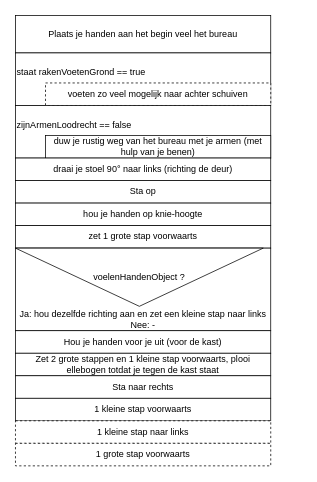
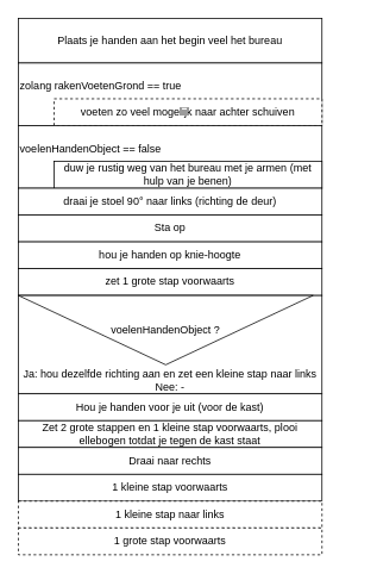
  <mxCell id="0" />
  <mxCell id="1" parent="0" />
  <mxCell id="2" value="Plaats je handen aan het begin veel het bureau" style="rounded=0;whiteSpace=wrap;html=1;" vertex="1" parent="1"><mxGeometry x="20" width="340" height="50" as="geometry" y="20" /></mxCell>
- <mxCell id="3" value="&lt;p style=&quot;line-height: 120%;&quot;&gt;staat rakenVoetenGrond == true&lt;/p&gt;" style="rounded=0;whiteSpace=wrap;html=1;align=left;fillColor=default;perimeterSpacing=0;horizontal=1;verticalAlign=top;" vertex="1" parent="1"><mxGeometry x="20" y="70" width="340" height="70" as="geometry" /></mxCell>
+ <mxCell id="3" value="&lt;p style=&quot;line-height: 120%;&quot;&gt;zolang rakenVoetenGrond == true&lt;/p&gt;" style="rounded=0;whiteSpace=wrap;html=1;align=left;fillColor=default;perimeterSpacing=0;horizontal=1;verticalAlign=top;" vertex="1" parent="1"><mxGeometry x="20" y="70" width="340" height="70" as="geometry" /></mxCell>
  <mxCell id="4" value="voeten zo veel mogelijk naar achter schuiven" style="rounded=0;whiteSpace=wrap;html=1;dashed=1;" vertex="1" parent="1"><mxGeometry x="60" y="110" width="300" height="30" as="geometry" /></mxCell>
- <mxCell id="5" value="&lt;p style=&quot;line-height: 120%;&quot;&gt;zijnArmenLoodrecht == false&lt;/p&gt;" style="rounded=0;whiteSpace=wrap;html=1;align=left;fillColor=default;perimeterSpacing=0;horizontal=1;verticalAlign=top;" vertex="1" parent="1"><mxGeometry x="20" y="140" width="340" height="70" as="geometry" /></mxCell>
+ <mxCell id="5" value="&lt;p style=&quot;line-height: 120%;&quot;&gt;voelenHandenObject == false&lt;/p&gt;" style="rounded=0;whiteSpace=wrap;html=1;align=left;fillColor=default;perimeterSpacing=0;horizontal=1;verticalAlign=top;" vertex="1" parent="1"><mxGeometry x="20" y="140" width="340" height="70" as="geometry" /></mxCell>
  <mxCell id="6" value="duw je rustig weg van het bureau met je armen (met hulp van je benen)" style="rounded=0;whiteSpace=wrap;html=1;" vertex="1" parent="1"><mxGeometry x="60" y="180" width="300" height="30" as="geometry" /></mxCell>
  <mxCell id="7" value="draai je stoel 90° naar links (richting de deur)" style="rounded=0;whiteSpace=wrap;html=1;fillColor=default;" vertex="1" parent="1"><mxGeometry x="20" y="210" width="340" height="30" as="geometry" /></mxCell>
  <mxCell id="8" value="Sta op" style="rounded=0;whiteSpace=wrap;html=1;fillColor=default;" vertex="1" parent="1"><mxGeometry x="20" y="240" width="340" height="30" as="geometry" /></mxCell>
  <mxCell id="9" value="hou je handen op knie-hoogte" style="rounded=0;whiteSpace=wrap;html=1;fillColor=default;" vertex="1" parent="1"><mxGeometry x="20" y="270" width="340" height="30" as="geometry" /></mxCell>
  <mxCell id="10" value="zet 1 grote stap voorwaarts" style="rounded=0;whiteSpace=wrap;html=1;fillColor=default;" vertex="1" parent="1"><mxGeometry x="20" y="300" width="340" height="30" as="geometry" /></mxCell>
  <mxCell id="11" value="" style="rounded=0;whiteSpace=wrap;html=1;fillColor=default;" vertex="1" parent="1"><mxGeometry x="20" y="330" width="340" height="110" as="geometry" /></mxCell>
  <mxCell id="12" value="Ja:&amp;nbsp;hou dezelfde richting aan en zet een kleine stap naar links&lt;br&gt;Nee: -" style="rounded=0;whiteSpace=wrap;html=1;fillColor=default;opacity=0;" vertex="1" parent="1"><mxGeometry x="20" y="410" width="340" height="30" as="geometry" /></mxCell>
  <mxCell id="13" value="voelenHandenObject ?" style="triangle;whiteSpace=wrap;html=1;fillColor=default;rotation=90;horizontal=0;" vertex="1" parent="1"><mxGeometry x="146.25" y="203.75" width="77.5" height="330" as="geometry" /></mxCell>
  <mxCell id="14" value="" style="rounded=0;whiteSpace=wrap;html=1;fillColor=default;opacity=0;" vertex="1" parent="1"><mxGeometry x="280" y="310" width="120" height="60" as="geometry" /></mxCell>
  <mxCell id="15" value="" style="rounded=0;whiteSpace=wrap;html=1;fillColor=default;opacity=0;" vertex="1" parent="1"><mxGeometry x="280" y="310" width="120" height="60" as="geometry" /></mxCell>
  <mxCell id="16" value="Hou je handen voor je uit (voor de kast)" style="rounded=0;whiteSpace=wrap;html=1;fillColor=default;" vertex="1" parent="1"><mxGeometry x="20" y="440" width="340" height="30" as="geometry" /></mxCell>
  <mxCell id="17" value="Zet 2 grote stappen en 1 kleine stap voorwaarts, plooi ellebogen totdat je tegen de kast staat" style="rounded=0;whiteSpace=wrap;html=1;fillColor=default;" vertex="1" parent="1"><mxGeometry x="20" y="470" width="340" height="30" as="geometry" /></mxCell>
- <mxCell id="18" value="Sta naar rechts" style="rounded=0;whiteSpace=wrap;html=1;fillColor=default;" vertex="1" parent="1"><mxGeometry x="20" y="500" width="340" height="30" as="geometry" /></mxCell>
+ <mxCell id="18" value="Draai naar rechts" style="rounded=0;whiteSpace=wrap;html=1;fillColor=default;" vertex="1" parent="1"><mxGeometry x="20" y="500" width="340" height="30" as="geometry" /></mxCell>
  <mxCell id="19" value="1 kleine stap voorwaarts" style="rounded=0;whiteSpace=wrap;html=1;fillColor=default;" vertex="1" parent="1"><mxGeometry x="20" y="530" width="340" height="30" as="geometry" /></mxCell>
  <mxCell id="20" value="1 kleine stap naar links" style="rounded=0;whiteSpace=wrap;html=1;fillColor=default;dashed=1;" vertex="1" parent="1"><mxGeometry x="20" y="560" width="340" height="30" as="geometry" /></mxCell>
  <mxCell id="21" value="1 grote stap voorwaarts" style="rounded=0;whiteSpace=wrap;html=1;fillColor=default;dashed=1;" vertex="1" parent="1"><mxGeometry x="20" y="590" width="340" height="30" as="geometry" /></mxCell>
